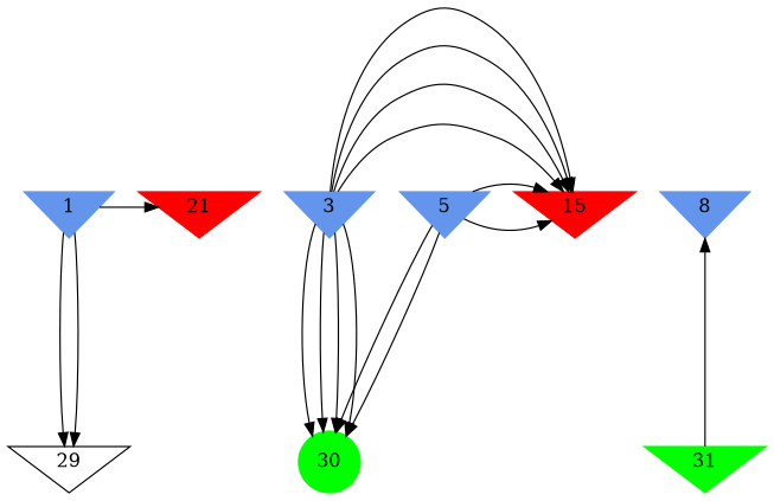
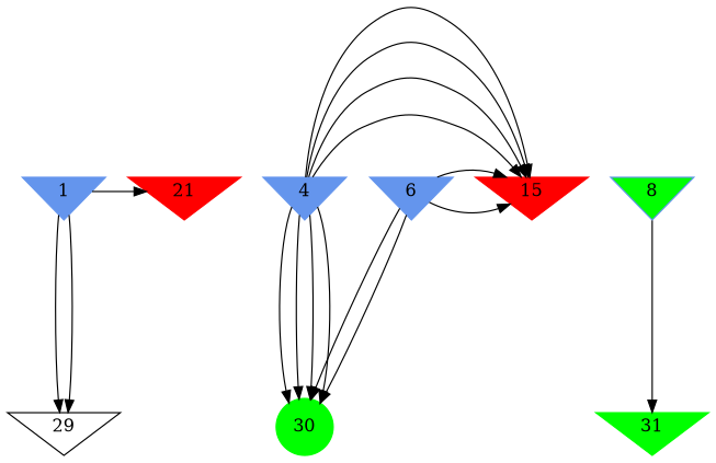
  digraph {
    ranksep=2.0
    node [color=cornflowerblue shape=invtriangle style=filled]
    1
-   4 [label=3]
-   6 [label=5]
-   8
+   4
+   6
+   8 [fillcolor=green]
    15 [color=red]
    21 [color=red]
    29 [color=black style=""]
    30 [color=green shape=circle]
    31 [color=green]
    subgraph sub_1 {
      rank=same
      1
      4
      6
      8
      15
      21
    }
    subgraph sub_2 {
      rank=same
      29
    }
    subgraph sub_3 {
      rank=same
      30
      31
    }
    1 -> 21
    1 -> 29
    1 -> 29
    4 -> 15
    4 -> 15
    4 -> 15
    4 -> 15
    4 -> 30
    4 -> 30
    4 -> 30
    4 -> 30
    6 -> 15
    6 -> 15
    6 -> 30
    6 -> 30
-   31 -> 8
+   8 -> 31
  }
